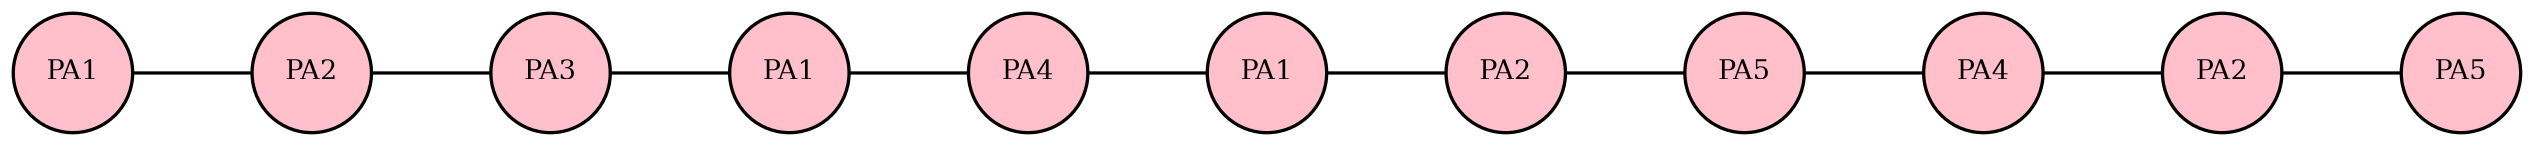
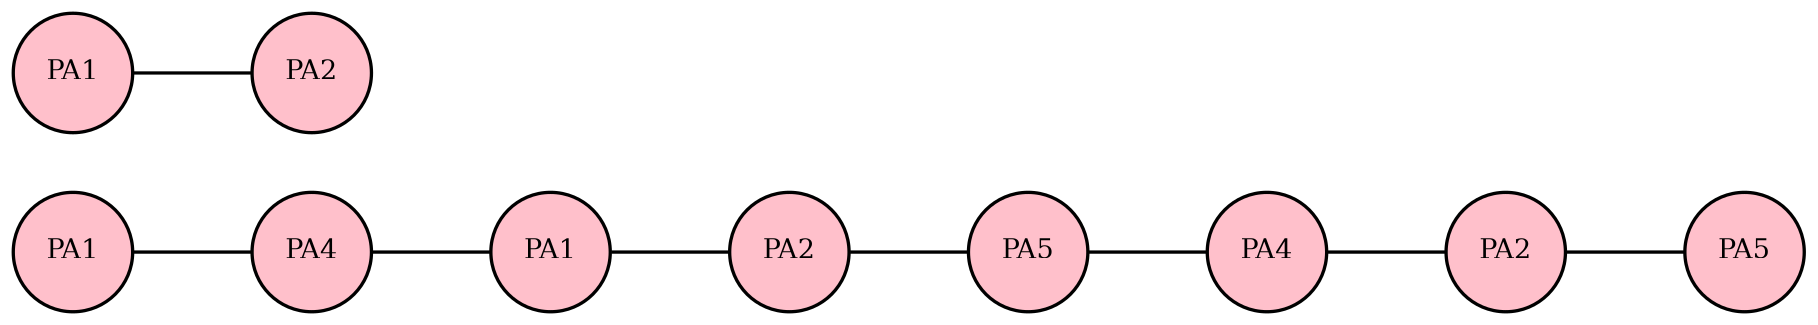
  graph {
    rankdir=LR
    node [fillcolor=pink fixedsize=1 fontsize=8 margin="0.05,0.055" shape=circle style=filled]
    n1 [height=0.5 label=PA5 width=0.5]
    n2 [height=0.5 label=PA2 width=0.5]
    n3 [height=0.5 label=PA4 width=0.5]
    n4 [height=0.5 label=PA5 width=0.5]
    n5 [height=0.5 label=PA2 width=0.5]
    n6 [height=0.5 label=PA1 width=0.5]
    n7 [height=0.5 label=PA4 width=0.5]
    n8 [height=0.5 label=PA1 width=0.5]
-   n9 [height=0.5 label=PA3 width=0.5]
    n10 [height=0.5 label=PA2 width=0.5]
    n11 [height=0.5 label=PA1 width=0.5]
    n2 -- n1
    n3 -- n2
    n4 -- n3
    n5 -- n4
    n6 -- n5
    n7 -- n6
    n8 -- n7
-   n9 -- n8
-   n10 -- n9
    n11 -- n10
  }
